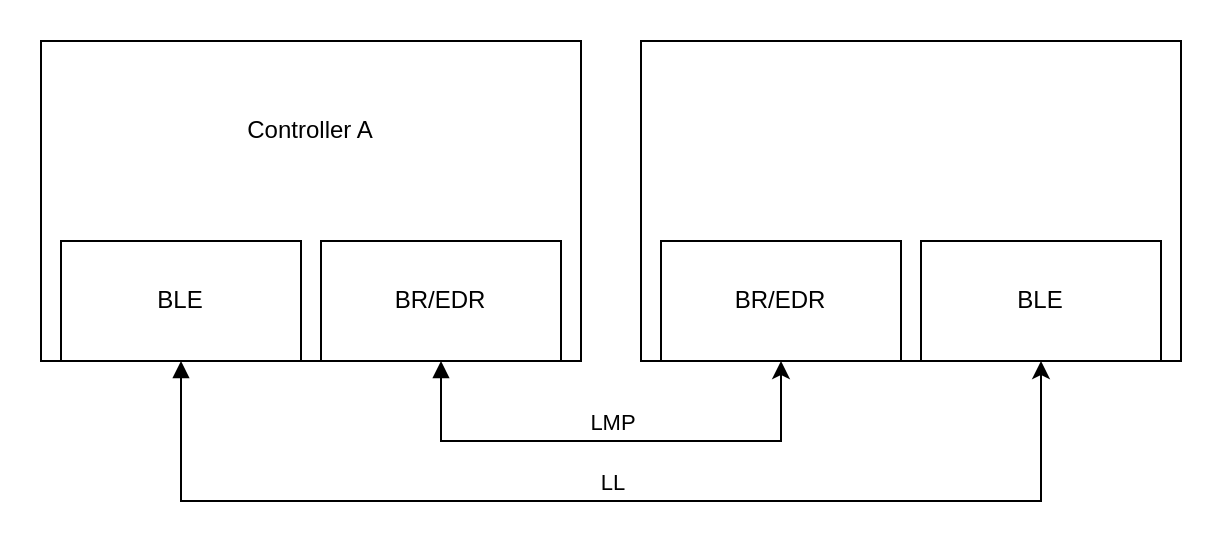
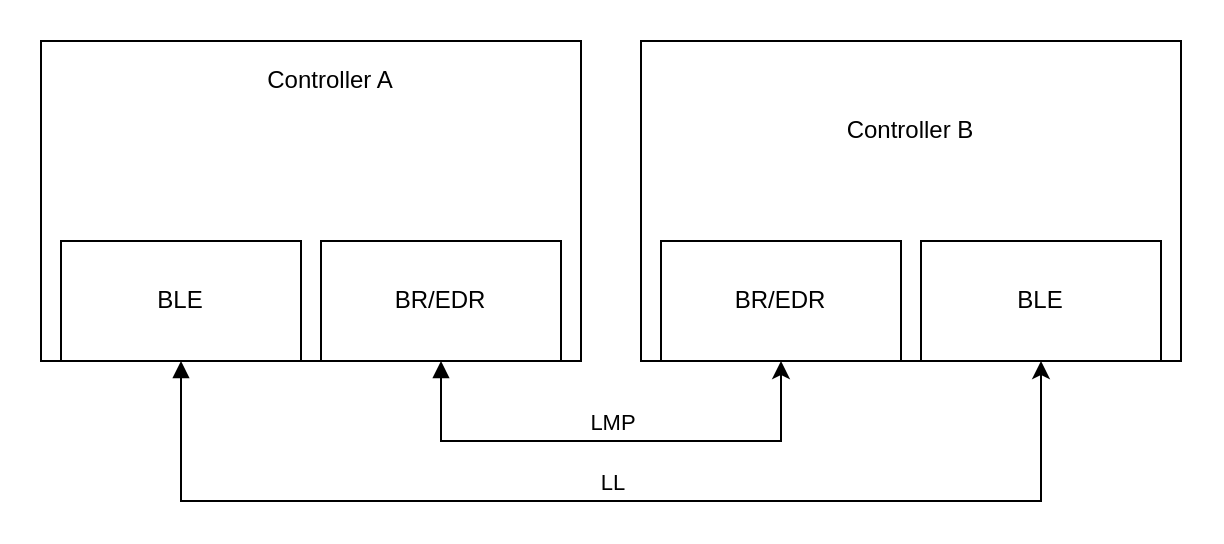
  <mxCell id="0" />
  <mxCell id="1" parent="0" />
  <mxCell id="2" value="" style="rounded=0;whiteSpace=wrap;html=1;fillColor=none;" vertex="1" parent="1"><mxGeometry x="20" y="20" width="270" height="160" as="geometry" /></mxCell>
  <mxCell id="3" value="BR/EDR" style="rounded=0;whiteSpace=wrap;html=1;fillColor=none;" vertex="1" parent="1"><mxGeometry x="160" y="120" width="120" height="60" as="geometry" /></mxCell>
  <mxCell id="4" value="BLE" style="rounded=0;whiteSpace=wrap;html=1;fillColor=none;" vertex="1" parent="1"><mxGeometry x="30" y="120" width="120" height="60" as="geometry" /></mxCell>
- <mxCell id="5" value="Controller A" style="text;html=1;strokeColor=none;fillColor=none;align=center;verticalAlign=middle;whiteSpace=wrap;rounded=0;" vertex="1" parent="1"><mxGeometry x="110" y="50" width="90" height="30" as="geometry" /></mxCell>
+ <mxCell id="5" value="Controller A" style="text;html=1;strokeColor=none;fillColor=none;align=center;verticalAlign=middle;whiteSpace=wrap;rounded=0;" vertex="1" parent="1"><mxGeometry x="120" y="25" width="90" height="30" as="geometry" /></mxCell>
  <mxCell id="6" value="" style="rounded=0;whiteSpace=wrap;html=1;fillColor=none;" vertex="1" parent="1"><mxGeometry x="320" y="20" width="270" height="160" as="geometry" /></mxCell>
  <mxCell id="7" value="BR/EDR" style="rounded=0;whiteSpace=wrap;html=1;fillColor=none;" vertex="1" parent="1"><mxGeometry x="330" y="120" width="120" height="60" as="geometry" /></mxCell>
  <mxCell id="8" value="BLE" style="rounded=0;whiteSpace=wrap;html=1;fillColor=none;" vertex="1" parent="1"><mxGeometry x="460" y="120" width="120" height="60" as="geometry" /></mxCell>
+ <mxCell id="9" value="Controller B" style="text;html=1;strokeColor=none;fillColor=none;align=center;verticalAlign=middle;whiteSpace=wrap;rounded=0;" vertex="1" parent="1"><mxGeometry x="410" y="50" width="90" height="30" as="geometry" /></mxCell>
  <mxCell id="10" value="" style="endArrow=classic;html=1;rounded=0;exitX=0.5;exitY=1;exitDx=0;exitDy=0;entryX=0.5;entryY=1;entryDx=0;entryDy=0;startArrow=block;" edge="1" parent="1" source="3" target="7"><mxGeometry relative="1" as="geometry"><mxPoint x="200" y="240" as="sourcePoint" /><mxPoint x="300" y="240" as="targetPoint" /><Array as="points"><mxPoint x="220" y="220" /><mxPoint x="300" y="220" /><mxPoint x="390" y="220" /></Array></mxGeometry></mxCell>
  <mxCell id="11" value="LMP" style="edgeLabel;resizable=0;html=1;align=center;verticalAlign=middle;labelBackgroundColor=none;" connectable="0" vertex="1" parent="10"><mxGeometry relative="1" as="geometry"><mxPoint y="-10" as="offset" /></mxGeometry></mxCell>
  <mxCell id="12" value="" style="endArrow=classic;html=1;rounded=0;exitX=0.5;exitY=1;exitDx=0;exitDy=0;entryX=0.5;entryY=1;entryDx=0;entryDy=0;startArrow=block;" edge="1" parent="1" source="4" target="8"><mxGeometry relative="1" as="geometry"><mxPoint x="200" y="280" as="sourcePoint" /><mxPoint x="370" y="280" as="targetPoint" /><Array as="points"><mxPoint x="90" y="250" /><mxPoint x="520" y="250" /></Array></mxGeometry></mxCell>
  <mxCell id="13" value="LL" style="edgeLabel;resizable=0;html=1;align=center;verticalAlign=middle;labelBackgroundColor=none;" connectable="0" vertex="1" parent="12"><mxGeometry relative="1" as="geometry"><mxPoint y="-10" as="offset" /></mxGeometry></mxCell>
